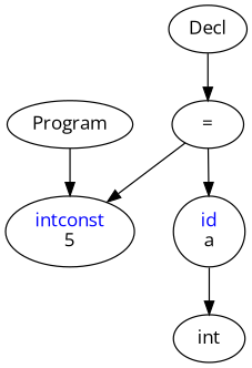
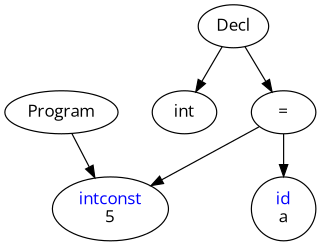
  digraph {
    fontname="Open Sans"
    nodesep=0.4
    ranksep=0.5
    node [fontname="Open Sans"]
    edge [fontname="Open Sans"]
    n1 [label=<Program>]
    n2 [label=<<font color = "blue">intconst</font><br/>5>]
    n3 [label=<Decl>]
    n4 [label=<int>]
    n5 [label=<=>]
    n6 [label=<<font color = "blue">id</font><br/>a>]
    n1 -> n2
-   n6 -> n4
+   n3 -> n4
    n3 -> n5
    n5 -> n2
    n5 -> n6
  }
